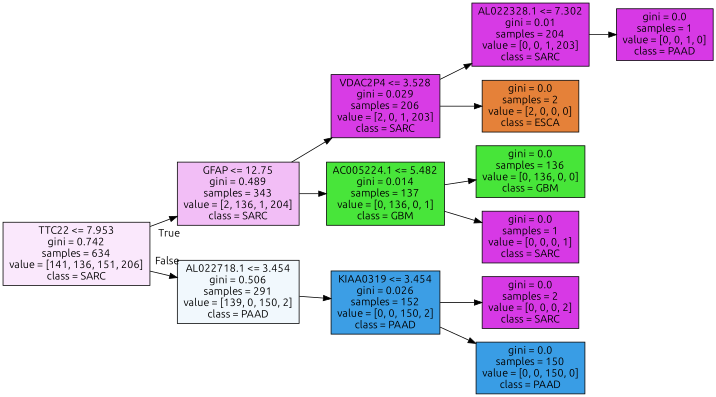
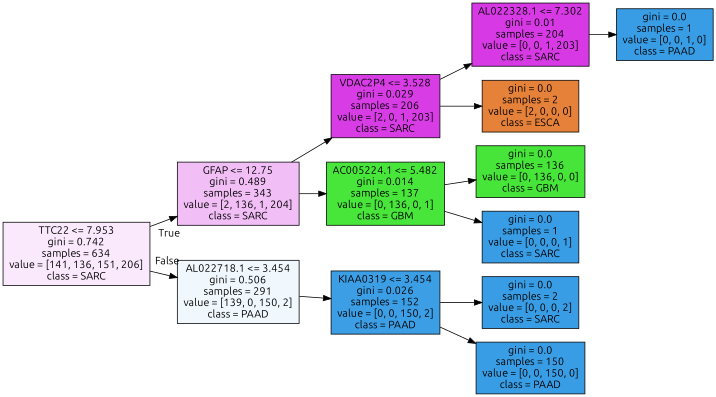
  digraph {
    fontname=Ubuntu
    rankdir=LR
    node [color=black fillcolor="#d739e5" fontname=Ubuntu shape=box style=filled]
    edge [fontname=Ubuntu]
    n1 [fillcolor="#fae8fc" label="TTC22 <= 7.953\ngini = 0.742\nsamples = 634\nvalue = [141, 136, 151, 206]\nclass = SARC"]
    n2 [fillcolor="#f2bef6" label="GFAP <= 12.75\ngini = 0.489\nsamples = 343\nvalue = [2, 136, 1, 204]\nclass = SARC"]
    n3 [fillcolor="#f1f8fd" label="AL022718.1 <= 3.454\ngini = 0.506\nsamples = 291\nvalue = [139, 0, 150, 2]\nclass = PAAD"]
    n4 [fillcolor="#d83ce5" label="VDAC2P4 <= 3.528\ngini = 0.029\nsamples = 206\nvalue = [2, 0, 1, 203]\nclass = SARC"]
    n5 [fillcolor="#48e53a" label="AC005224.1 <= 5.482\ngini = 0.014\nsamples = 137\nvalue = [0, 136, 0, 1]\nclass = GBM"]
    n6 [fillcolor="#3c9ee5" label="KIAA0319 <= 3.454\ngini = 0.026\nsamples = 152\nvalue = [0, 0, 150, 2]\nclass = PAAD"]
    n7 [fillcolor="#d73ae5" label="AL022328.1 <= 7.302\ngini = 0.01\nsamples = 204\nvalue = [0, 0, 1, 203]\nclass = SARC"]
    n8 [fillcolor="#e58139" label="gini = 0.0\nsamples = 2\nvalue = [2, 0, 0, 0]\nclass = ESCA"]
    n9 [fillcolor="#47e539" label="gini = 0.0\nsamples = 136\nvalue = [0, 136, 0, 0]\nclass = GBM"]
-   n10 [label="gini = 0.0\nsamples = 1\nvalue = [0, 0, 0, 1]\nclass = SARC"]
-   n11 [label="gini = 0.0\nsamples = 1\nvalue = [0, 0, 1, 0]\nclass = PAAD"]
-   n12 [label="gini = 0.0\nsamples = 2\nvalue = [0, 0, 0, 2]\nclass = SARC"]
+   n10 [fillcolor="#399de5" label="gini = 0.0\nsamples = 1\nvalue = [0, 0, 0, 1]\nclass = SARC"]
+   n11 [fillcolor="#399de5" label="gini = 0.0\nsamples = 1\nvalue = [0, 0, 1, 0]\nclass = PAAD"]
+   n12 [fillcolor="#399de5" label="gini = 0.0\nsamples = 2\nvalue = [0, 0, 0, 2]\nclass = SARC"]
    n13 [fillcolor="#399de5" label="gini = 0.0\nsamples = 150\nvalue = [0, 0, 150, 0]\nclass = PAAD"]
    n1 -> n2 [headlabel=True labelangle=45 labeldistance=2.5]
    n1 -> n3 [headlabel=False labelangle=-45 labeldistance=2.5]
    n2 -> n4
    n2 -> n5
    n3 -> n6
    n4 -> n7
    n4 -> n8
    n5 -> n9
    n5 -> n10
    n6 -> n12
    n6 -> n13
    n7 -> n11
  }
